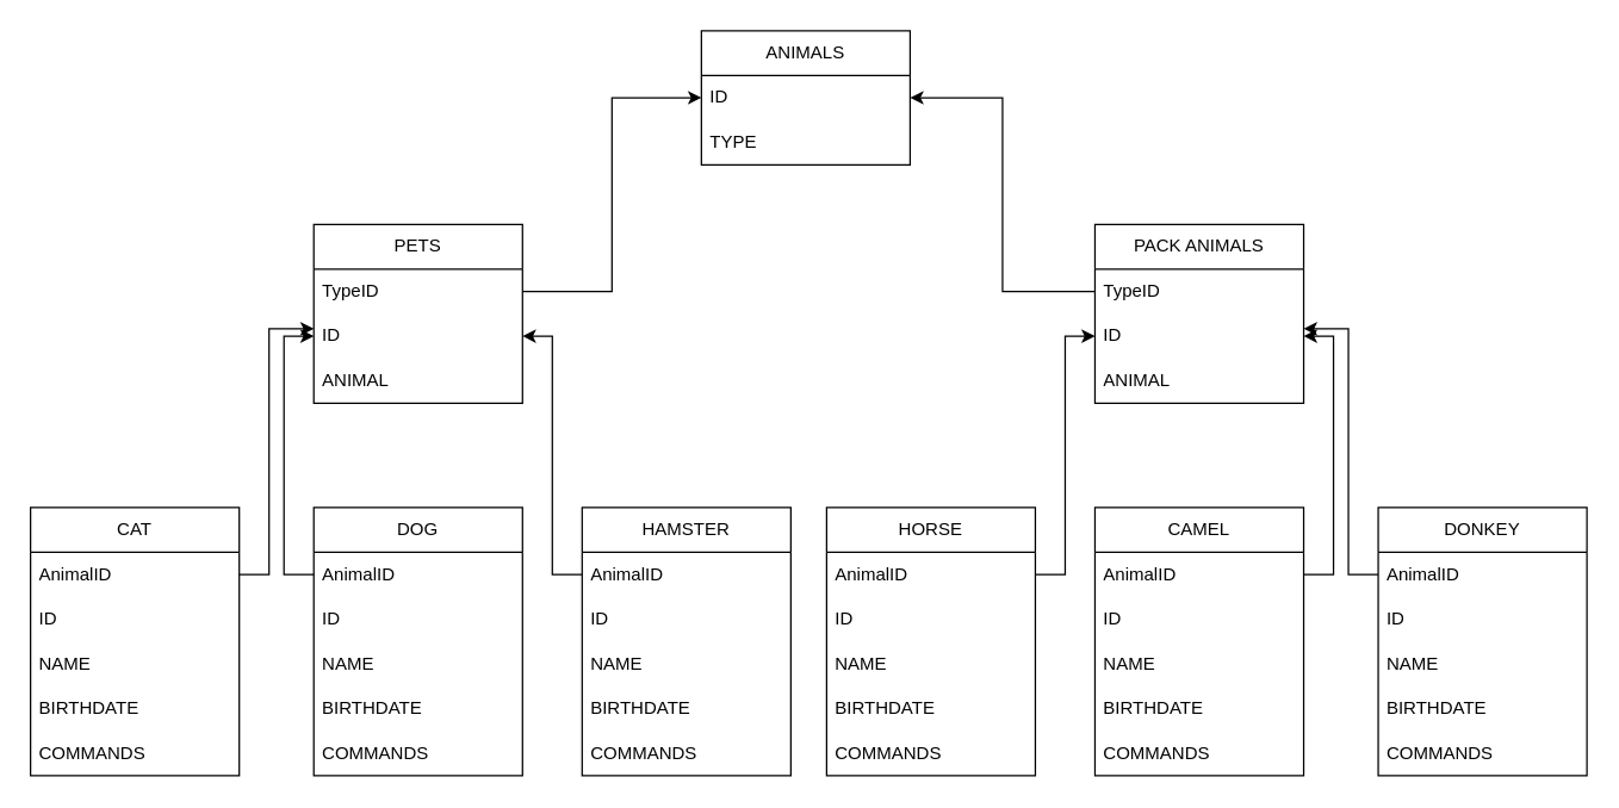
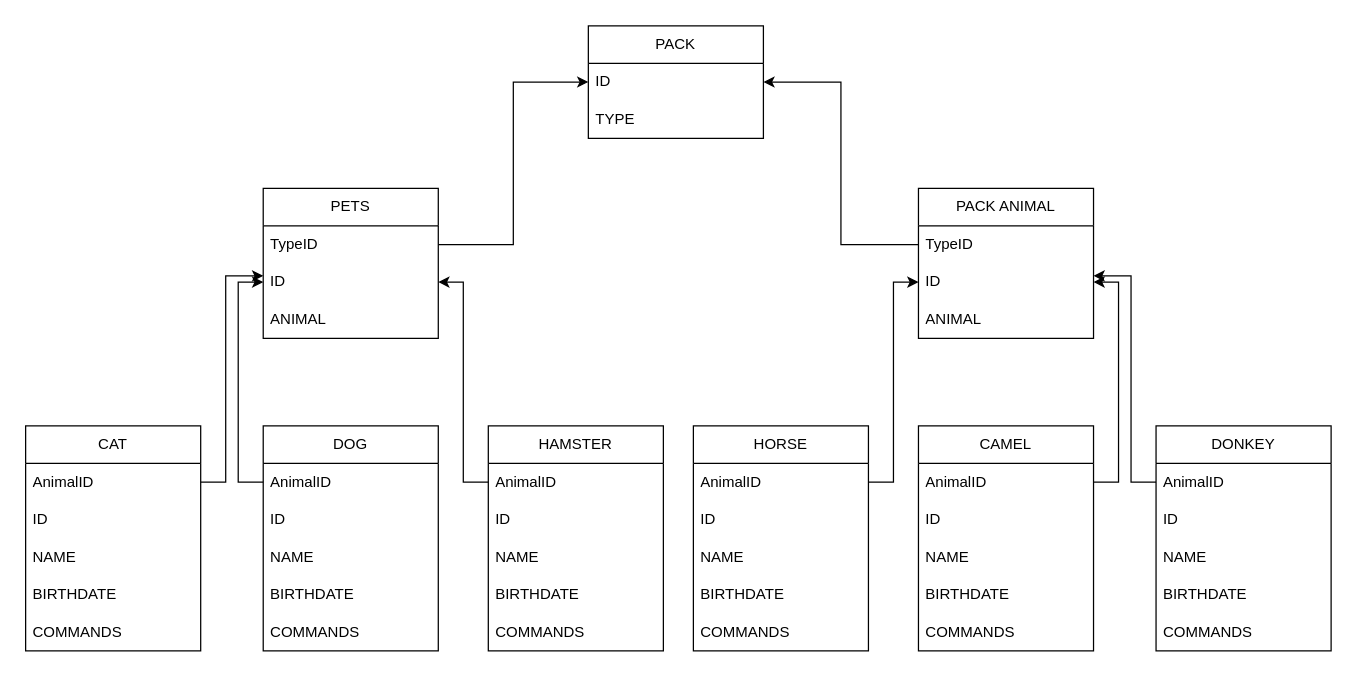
  <mxCell id="0" />
  <mxCell id="1" parent="0" />
- <mxCell id="2" value="ANIMALS" style="swimlane;fontStyle=0;childLayout=stackLayout;horizontal=1;startSize=30;horizontalStack=0;resizeParent=1;resizeParentMax=0;resizeLast=0;collapsible=1;marginBottom=0;whiteSpace=wrap;html=1;" parent="1" vertex="1"><mxGeometry x="470" y="20" width="140" height="90" as="geometry" /></mxCell>
+ <mxCell id="2" value="PACK" style="swimlane;fontStyle=0;childLayout=stackLayout;horizontal=1;startSize=30;horizontalStack=0;resizeParent=1;resizeParentMax=0;resizeLast=0;collapsible=1;marginBottom=0;whiteSpace=wrap;html=1;" parent="1" vertex="1"><mxGeometry x="470" y="20" width="140" height="90" as="geometry" /></mxCell>
  <mxCell id="3" value="ID" style="text;strokeColor=none;fillColor=none;align=left;verticalAlign=middle;spacingLeft=4;spacingRight=4;overflow=hidden;points=[[0,0.5],[1,0.5]];portConstraint=eastwest;rotatable=0;whiteSpace=wrap;html=1;" parent="2" vertex="1"><mxGeometry y="30" width="140" height="30" as="geometry" /></mxCell>
  <mxCell id="4" value="TYPE" style="text;strokeColor=none;fillColor=none;align=left;verticalAlign=middle;spacingLeft=4;spacingRight=4;overflow=hidden;points=[[0,0.5],[1,0.5]];portConstraint=eastwest;rotatable=0;whiteSpace=wrap;html=1;" parent="2" vertex="1"><mxGeometry y="60" width="140" height="30" as="geometry" /></mxCell>
  <mxCell id="5" value="PETS" style="swimlane;fontStyle=0;childLayout=stackLayout;horizontal=1;startSize=30;horizontalStack=0;resizeParent=1;resizeParentMax=0;resizeLast=0;collapsible=1;marginBottom=0;whiteSpace=wrap;html=1;" parent="1" vertex="1"><mxGeometry x="210" y="150" width="140" height="120" as="geometry" /></mxCell>
  <mxCell id="6" value="TypeID" style="text;strokeColor=none;fillColor=none;align=left;verticalAlign=middle;spacingLeft=4;spacingRight=4;overflow=hidden;points=[[0,0.5],[1,0.5]];portConstraint=eastwest;rotatable=0;whiteSpace=wrap;html=1;" parent="5" vertex="1"><mxGeometry y="30" width="140" height="30" as="geometry" /></mxCell>
  <mxCell id="7" value="ID" style="text;strokeColor=none;fillColor=none;align=left;verticalAlign=middle;spacingLeft=4;spacingRight=4;overflow=hidden;points=[[0,0.5],[1,0.5]];portConstraint=eastwest;rotatable=0;whiteSpace=wrap;html=1;" parent="5" vertex="1"><mxGeometry y="60" width="140" height="30" as="geometry" /></mxCell>
  <mxCell id="8" value="ANIMAL" style="text;strokeColor=none;fillColor=none;align=left;verticalAlign=middle;spacingLeft=4;spacingRight=4;overflow=hidden;points=[[0,0.5],[1,0.5]];portConstraint=eastwest;rotatable=0;whiteSpace=wrap;html=1;" parent="5" vertex="1"><mxGeometry y="90" width="140" height="30" as="geometry" /></mxCell>
  <mxCell id="9" value="CAT" style="swimlane;fontStyle=0;childLayout=stackLayout;horizontal=1;startSize=30;horizontalStack=0;resizeParent=1;resizeParentMax=0;resizeLast=0;collapsible=1;marginBottom=0;whiteSpace=wrap;html=1;container=0;" parent="1" vertex="1"><mxGeometry x="20" y="340" width="140" height="180" as="geometry"><mxRectangle x="120" y="370" width="60" height="30" as="alternateBounds" /></mxGeometry></mxCell>
  <mxCell id="10" value="AnimalID" style="text;strokeColor=none;fillColor=none;align=left;verticalAlign=middle;spacingLeft=4;spacingRight=4;overflow=hidden;points=[[0,0.5],[1,0.5]];portConstraint=eastwest;rotatable=0;whiteSpace=wrap;html=1;" parent="9" vertex="1"><mxGeometry y="30" width="140" height="30" as="geometry" /></mxCell>
  <mxCell id="11" value="ID" style="text;strokeColor=none;fillColor=none;align=left;verticalAlign=middle;spacingLeft=4;spacingRight=4;overflow=hidden;points=[[0,0.5],[1,0.5]];portConstraint=eastwest;rotatable=0;whiteSpace=wrap;html=1;" parent="9" vertex="1"><mxGeometry y="60" width="140" height="30" as="geometry" /></mxCell>
  <mxCell id="12" value="NAME" style="text;strokeColor=none;fillColor=none;align=left;verticalAlign=middle;spacingLeft=4;spacingRight=4;overflow=hidden;points=[[0,0.5],[1,0.5]];portConstraint=eastwest;rotatable=0;whiteSpace=wrap;html=1;" parent="9" vertex="1"><mxGeometry y="90" width="140" height="30" as="geometry" /></mxCell>
  <mxCell id="13" value="BIRTHDATE" style="text;strokeColor=none;fillColor=none;align=left;verticalAlign=middle;spacingLeft=4;spacingRight=4;overflow=hidden;points=[[0,0.5],[1,0.5]];portConstraint=eastwest;rotatable=0;whiteSpace=wrap;html=1;" parent="9" vertex="1"><mxGeometry y="120" width="140" height="30" as="geometry" /></mxCell>
  <mxCell id="14" value="COMMANDS" style="text;strokeColor=none;fillColor=none;align=left;verticalAlign=middle;spacingLeft=4;spacingRight=4;overflow=hidden;points=[[0,0.5],[1,0.5]];portConstraint=eastwest;rotatable=0;whiteSpace=wrap;html=1;" parent="9" vertex="1"><mxGeometry y="150" width="140" height="30" as="geometry" /></mxCell>
  <mxCell id="15" style="edgeStyle=orthogonalEdgeStyle;rounded=0;orthogonalLoop=1;jettySize=auto;html=1;exitX=1;exitY=0.5;exitDx=0;exitDy=0;entryX=0;entryY=0.5;entryDx=0;entryDy=0;" parent="1" source="6" target="3" edge="1"><mxGeometry relative="1" as="geometry" /></mxCell>
- <mxCell id="16" value="PACK ANIMALS" style="swimlane;fontStyle=0;childLayout=stackLayout;horizontal=1;startSize=30;horizontalStack=0;resizeParent=1;resizeParentMax=0;resizeLast=0;collapsible=1;marginBottom=0;whiteSpace=wrap;html=1;" parent="1" vertex="1"><mxGeometry x="734" y="150" width="140" height="120" as="geometry" /></mxCell>
+ <mxCell id="16" value="PACK ANIMAL" style="swimlane;fontStyle=0;childLayout=stackLayout;horizontal=1;startSize=30;horizontalStack=0;resizeParent=1;resizeParentMax=0;resizeLast=0;collapsible=1;marginBottom=0;whiteSpace=wrap;html=1;" parent="1" vertex="1"><mxGeometry x="734" y="150" width="140" height="120" as="geometry" /></mxCell>
  <mxCell id="17" value="TypeID" style="text;strokeColor=none;fillColor=none;align=left;verticalAlign=middle;spacingLeft=4;spacingRight=4;overflow=hidden;points=[[0,0.5],[1,0.5]];portConstraint=eastwest;rotatable=0;whiteSpace=wrap;html=1;" parent="16" vertex="1"><mxGeometry y="30" width="140" height="30" as="geometry" /></mxCell>
  <mxCell id="18" value="ID" style="text;strokeColor=none;fillColor=none;align=left;verticalAlign=middle;spacingLeft=4;spacingRight=4;overflow=hidden;points=[[0,0.5],[1,0.5]];portConstraint=eastwest;rotatable=0;whiteSpace=wrap;html=1;" parent="16" vertex="1"><mxGeometry y="60" width="140" height="30" as="geometry" /></mxCell>
  <mxCell id="19" value="ANIMAL" style="text;strokeColor=none;fillColor=none;align=left;verticalAlign=middle;spacingLeft=4;spacingRight=4;overflow=hidden;points=[[0,0.5],[1,0.5]];portConstraint=eastwest;rotatable=0;whiteSpace=wrap;html=1;" parent="16" vertex="1"><mxGeometry y="90" width="140" height="30" as="geometry" /></mxCell>
  <mxCell id="20" style="edgeStyle=orthogonalEdgeStyle;rounded=0;orthogonalLoop=1;jettySize=auto;html=1;entryX=1;entryY=0.5;entryDx=0;entryDy=0;exitX=0;exitY=0.5;exitDx=0;exitDy=0;" parent="1" source="17" target="3" edge="1"><mxGeometry relative="1" as="geometry" /></mxCell>
  <mxCell id="21" value="DOG" style="swimlane;fontStyle=0;childLayout=stackLayout;horizontal=1;startSize=30;horizontalStack=0;resizeParent=1;resizeParentMax=0;resizeLast=0;collapsible=1;marginBottom=0;whiteSpace=wrap;html=1;container=0;" parent="1" vertex="1"><mxGeometry x="210" y="340" width="140" height="180" as="geometry"><mxRectangle x="120" y="370" width="60" height="30" as="alternateBounds" /></mxGeometry></mxCell>
  <mxCell id="22" value="AnimalID" style="text;strokeColor=none;fillColor=none;align=left;verticalAlign=middle;spacingLeft=4;spacingRight=4;overflow=hidden;points=[[0,0.5],[1,0.5]];portConstraint=eastwest;rotatable=0;whiteSpace=wrap;html=1;" parent="21" vertex="1"><mxGeometry y="30" width="140" height="30" as="geometry" /></mxCell>
  <mxCell id="23" value="ID" style="text;strokeColor=none;fillColor=none;align=left;verticalAlign=middle;spacingLeft=4;spacingRight=4;overflow=hidden;points=[[0,0.5],[1,0.5]];portConstraint=eastwest;rotatable=0;whiteSpace=wrap;html=1;" parent="21" vertex="1"><mxGeometry y="60" width="140" height="30" as="geometry" /></mxCell>
  <mxCell id="24" value="NAME" style="text;strokeColor=none;fillColor=none;align=left;verticalAlign=middle;spacingLeft=4;spacingRight=4;overflow=hidden;points=[[0,0.5],[1,0.5]];portConstraint=eastwest;rotatable=0;whiteSpace=wrap;html=1;" parent="21" vertex="1"><mxGeometry y="90" width="140" height="30" as="geometry" /></mxCell>
  <mxCell id="25" value="BIRTHDATE" style="text;strokeColor=none;fillColor=none;align=left;verticalAlign=middle;spacingLeft=4;spacingRight=4;overflow=hidden;points=[[0,0.5],[1,0.5]];portConstraint=eastwest;rotatable=0;whiteSpace=wrap;html=1;" parent="21" vertex="1"><mxGeometry y="120" width="140" height="30" as="geometry" /></mxCell>
  <mxCell id="26" value="COMMANDS" style="text;strokeColor=none;fillColor=none;align=left;verticalAlign=middle;spacingLeft=4;spacingRight=4;overflow=hidden;points=[[0,0.5],[1,0.5]];portConstraint=eastwest;rotatable=0;whiteSpace=wrap;html=1;" parent="21" vertex="1"><mxGeometry y="150" width="140" height="30" as="geometry" /></mxCell>
  <mxCell id="27" value="HAMSTER" style="swimlane;fontStyle=0;childLayout=stackLayout;horizontal=1;startSize=30;horizontalStack=0;resizeParent=1;resizeParentMax=0;resizeLast=0;collapsible=1;marginBottom=0;whiteSpace=wrap;html=1;container=0;" parent="1" vertex="1"><mxGeometry x="390" y="340" width="140" height="180" as="geometry"><mxRectangle x="120" y="370" width="60" height="30" as="alternateBounds" /></mxGeometry></mxCell>
  <mxCell id="28" value="AnimalID" style="text;strokeColor=none;fillColor=none;align=left;verticalAlign=middle;spacingLeft=4;spacingRight=4;overflow=hidden;points=[[0,0.5],[1,0.5]];portConstraint=eastwest;rotatable=0;whiteSpace=wrap;html=1;" parent="27" vertex="1"><mxGeometry y="30" width="140" height="30" as="geometry" /></mxCell>
  <mxCell id="29" value="ID" style="text;strokeColor=none;fillColor=none;align=left;verticalAlign=middle;spacingLeft=4;spacingRight=4;overflow=hidden;points=[[0,0.5],[1,0.5]];portConstraint=eastwest;rotatable=0;whiteSpace=wrap;html=1;" parent="27" vertex="1"><mxGeometry y="60" width="140" height="30" as="geometry" /></mxCell>
  <mxCell id="30" value="NAME" style="text;strokeColor=none;fillColor=none;align=left;verticalAlign=middle;spacingLeft=4;spacingRight=4;overflow=hidden;points=[[0,0.5],[1,0.5]];portConstraint=eastwest;rotatable=0;whiteSpace=wrap;html=1;" parent="27" vertex="1"><mxGeometry y="90" width="140" height="30" as="geometry" /></mxCell>
  <mxCell id="31" value="BIRTHDATE" style="text;strokeColor=none;fillColor=none;align=left;verticalAlign=middle;spacingLeft=4;spacingRight=4;overflow=hidden;points=[[0,0.5],[1,0.5]];portConstraint=eastwest;rotatable=0;whiteSpace=wrap;html=1;" parent="27" vertex="1"><mxGeometry y="120" width="140" height="30" as="geometry" /></mxCell>
  <mxCell id="32" value="COMMANDS" style="text;strokeColor=none;fillColor=none;align=left;verticalAlign=middle;spacingLeft=4;spacingRight=4;overflow=hidden;points=[[0,0.5],[1,0.5]];portConstraint=eastwest;rotatable=0;whiteSpace=wrap;html=1;" parent="27" vertex="1"><mxGeometry y="150" width="140" height="30" as="geometry" /></mxCell>
  <mxCell id="33" value="HORSE" style="swimlane;fontStyle=0;childLayout=stackLayout;horizontal=1;startSize=30;horizontalStack=0;resizeParent=1;resizeParentMax=0;resizeLast=0;collapsible=1;marginBottom=0;whiteSpace=wrap;html=1;container=0;" parent="1" vertex="1"><mxGeometry x="554" y="340" width="140" height="180" as="geometry"><mxRectangle x="120" y="370" width="60" height="30" as="alternateBounds" /></mxGeometry></mxCell>
  <mxCell id="34" value="AnimalID" style="text;strokeColor=none;fillColor=none;align=left;verticalAlign=middle;spacingLeft=4;spacingRight=4;overflow=hidden;points=[[0,0.5],[1,0.5]];portConstraint=eastwest;rotatable=0;whiteSpace=wrap;html=1;" parent="33" vertex="1"><mxGeometry y="30" width="140" height="30" as="geometry" /></mxCell>
  <mxCell id="35" value="ID" style="text;strokeColor=none;fillColor=none;align=left;verticalAlign=middle;spacingLeft=4;spacingRight=4;overflow=hidden;points=[[0,0.5],[1,0.5]];portConstraint=eastwest;rotatable=0;whiteSpace=wrap;html=1;" parent="33" vertex="1"><mxGeometry y="60" width="140" height="30" as="geometry" /></mxCell>
  <mxCell id="36" value="NAME" style="text;strokeColor=none;fillColor=none;align=left;verticalAlign=middle;spacingLeft=4;spacingRight=4;overflow=hidden;points=[[0,0.5],[1,0.5]];portConstraint=eastwest;rotatable=0;whiteSpace=wrap;html=1;" parent="33" vertex="1"><mxGeometry y="90" width="140" height="30" as="geometry" /></mxCell>
  <mxCell id="37" value="BIRTHDATE" style="text;strokeColor=none;fillColor=none;align=left;verticalAlign=middle;spacingLeft=4;spacingRight=4;overflow=hidden;points=[[0,0.5],[1,0.5]];portConstraint=eastwest;rotatable=0;whiteSpace=wrap;html=1;" parent="33" vertex="1"><mxGeometry y="120" width="140" height="30" as="geometry" /></mxCell>
  <mxCell id="38" value="COMMANDS" style="text;strokeColor=none;fillColor=none;align=left;verticalAlign=middle;spacingLeft=4;spacingRight=4;overflow=hidden;points=[[0,0.5],[1,0.5]];portConstraint=eastwest;rotatable=0;whiteSpace=wrap;html=1;" parent="33" vertex="1"><mxGeometry y="150" width="140" height="30" as="geometry" /></mxCell>
  <mxCell id="39" value="CAMEL" style="swimlane;fontStyle=0;childLayout=stackLayout;horizontal=1;startSize=30;horizontalStack=0;resizeParent=1;resizeParentMax=0;resizeLast=0;collapsible=1;marginBottom=0;whiteSpace=wrap;html=1;container=0;" parent="1" vertex="1"><mxGeometry x="734" y="340" width="140" height="180" as="geometry"><mxRectangle x="120" y="370" width="60" height="30" as="alternateBounds" /></mxGeometry></mxCell>
  <mxCell id="40" value="AnimalID" style="text;strokeColor=none;fillColor=none;align=left;verticalAlign=middle;spacingLeft=4;spacingRight=4;overflow=hidden;points=[[0,0.5],[1,0.5]];portConstraint=eastwest;rotatable=0;whiteSpace=wrap;html=1;" parent="39" vertex="1"><mxGeometry y="30" width="140" height="30" as="geometry" /></mxCell>
  <mxCell id="41" value="ID" style="text;strokeColor=none;fillColor=none;align=left;verticalAlign=middle;spacingLeft=4;spacingRight=4;overflow=hidden;points=[[0,0.5],[1,0.5]];portConstraint=eastwest;rotatable=0;whiteSpace=wrap;html=1;" parent="39" vertex="1"><mxGeometry y="60" width="140" height="30" as="geometry" /></mxCell>
  <mxCell id="42" value="NAME" style="text;strokeColor=none;fillColor=none;align=left;verticalAlign=middle;spacingLeft=4;spacingRight=4;overflow=hidden;points=[[0,0.5],[1,0.5]];portConstraint=eastwest;rotatable=0;whiteSpace=wrap;html=1;" parent="39" vertex="1"><mxGeometry y="90" width="140" height="30" as="geometry" /></mxCell>
  <mxCell id="43" value="BIRTHDATE" style="text;strokeColor=none;fillColor=none;align=left;verticalAlign=middle;spacingLeft=4;spacingRight=4;overflow=hidden;points=[[0,0.5],[1,0.5]];portConstraint=eastwest;rotatable=0;whiteSpace=wrap;html=1;" parent="39" vertex="1"><mxGeometry y="120" width="140" height="30" as="geometry" /></mxCell>
  <mxCell id="44" value="COMMANDS" style="text;strokeColor=none;fillColor=none;align=left;verticalAlign=middle;spacingLeft=4;spacingRight=4;overflow=hidden;points=[[0,0.5],[1,0.5]];portConstraint=eastwest;rotatable=0;whiteSpace=wrap;html=1;" parent="39" vertex="1"><mxGeometry y="150" width="140" height="30" as="geometry" /></mxCell>
  <mxCell id="45" value="DONKEY" style="swimlane;fontStyle=0;childLayout=stackLayout;horizontal=1;startSize=30;horizontalStack=0;resizeParent=1;resizeParentMax=0;resizeLast=0;collapsible=1;marginBottom=0;whiteSpace=wrap;html=1;container=0;" parent="1" vertex="1"><mxGeometry x="924" y="340" width="140" height="180" as="geometry"><mxRectangle x="120" y="370" width="60" height="30" as="alternateBounds" /></mxGeometry></mxCell>
  <mxCell id="46" value="AnimalID" style="text;strokeColor=none;fillColor=none;align=left;verticalAlign=middle;spacingLeft=4;spacingRight=4;overflow=hidden;points=[[0,0.5],[1,0.5]];portConstraint=eastwest;rotatable=0;whiteSpace=wrap;html=1;" parent="45" vertex="1"><mxGeometry y="30" width="140" height="30" as="geometry" /></mxCell>
  <mxCell id="47" value="ID" style="text;strokeColor=none;fillColor=none;align=left;verticalAlign=middle;spacingLeft=4;spacingRight=4;overflow=hidden;points=[[0,0.5],[1,0.5]];portConstraint=eastwest;rotatable=0;whiteSpace=wrap;html=1;" parent="45" vertex="1"><mxGeometry y="60" width="140" height="30" as="geometry" /></mxCell>
  <mxCell id="48" value="NAME" style="text;strokeColor=none;fillColor=none;align=left;verticalAlign=middle;spacingLeft=4;spacingRight=4;overflow=hidden;points=[[0,0.5],[1,0.5]];portConstraint=eastwest;rotatable=0;whiteSpace=wrap;html=1;" parent="45" vertex="1"><mxGeometry y="90" width="140" height="30" as="geometry" /></mxCell>
  <mxCell id="49" value="BIRTHDATE" style="text;strokeColor=none;fillColor=none;align=left;verticalAlign=middle;spacingLeft=4;spacingRight=4;overflow=hidden;points=[[0,0.5],[1,0.5]];portConstraint=eastwest;rotatable=0;whiteSpace=wrap;html=1;" parent="45" vertex="1"><mxGeometry y="120" width="140" height="30" as="geometry" /></mxCell>
  <mxCell id="50" value="COMMANDS" style="text;strokeColor=none;fillColor=none;align=left;verticalAlign=middle;spacingLeft=4;spacingRight=4;overflow=hidden;points=[[0,0.5],[1,0.5]];portConstraint=eastwest;rotatable=0;whiteSpace=wrap;html=1;" parent="45" vertex="1"><mxGeometry y="150" width="140" height="30" as="geometry" /></mxCell>
  <mxCell id="51" style="edgeStyle=orthogonalEdgeStyle;rounded=0;orthogonalLoop=1;jettySize=auto;html=1;" parent="1" source="10" target="7" edge="1"><mxGeometry relative="1" as="geometry"><Array as="points"><mxPoint x="180" y="385" /><mxPoint x="180" y="220" /></Array></mxGeometry></mxCell>
  <mxCell id="52" style="edgeStyle=orthogonalEdgeStyle;rounded=0;orthogonalLoop=1;jettySize=auto;html=1;entryX=0;entryY=0.5;entryDx=0;entryDy=0;" parent="1" source="22" target="7" edge="1"><mxGeometry relative="1" as="geometry"><mxPoint x="180" y="230" as="targetPoint" /></mxGeometry></mxCell>
  <mxCell id="53" style="edgeStyle=orthogonalEdgeStyle;rounded=0;orthogonalLoop=1;jettySize=auto;html=1;" parent="1" source="28" target="7" edge="1"><mxGeometry relative="1" as="geometry" /></mxCell>
  <mxCell id="54" style="edgeStyle=orthogonalEdgeStyle;rounded=0;orthogonalLoop=1;jettySize=auto;html=1;" parent="1" source="34" target="18" edge="1"><mxGeometry relative="1" as="geometry" /></mxCell>
  <mxCell id="55" style="edgeStyle=orthogonalEdgeStyle;rounded=0;orthogonalLoop=1;jettySize=auto;html=1;" parent="1" source="46" target="18" edge="1"><mxGeometry relative="1" as="geometry"><Array as="points"><mxPoint x="904" y="385" /><mxPoint x="904" y="220" /></Array></mxGeometry></mxCell>
  <mxCell id="56" style="edgeStyle=orthogonalEdgeStyle;rounded=0;orthogonalLoop=1;jettySize=auto;html=1;entryX=1;entryY=0.5;entryDx=0;entryDy=0;exitX=1;exitY=0.5;exitDx=0;exitDy=0;" parent="1" source="40" target="18" edge="1"><mxGeometry relative="1" as="geometry" /></mxCell>
